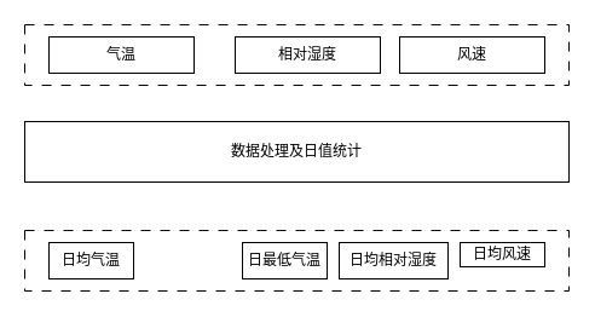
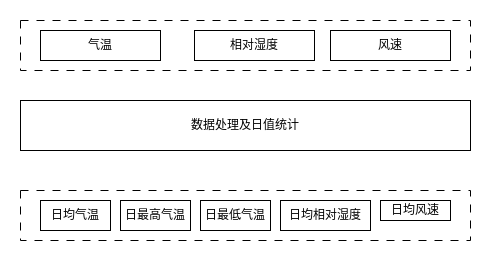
  <mxCell id="0" />
  <mxCell id="1" parent="0" />
  <mxCell id="2" value="" style="rounded=0;whiteSpace=wrap;html=1;dashed=1;dashPattern=8 8;fillColor=none;" vertex="1" parent="1"><mxGeometry x="20" y="20" width="450" height="50" as="geometry" /></mxCell>
  <mxCell id="3" value="气温" style="rounded=0;whiteSpace=wrap;html=1;fillColor=none;" vertex="1" parent="1"><mxGeometry x="40" y="30" width="120" height="30" as="geometry" /></mxCell>
  <mxCell id="4" value="相对湿度" style="rounded=0;whiteSpace=wrap;html=1;fillColor=none;" vertex="1" parent="1"><mxGeometry x="194" y="30" width="120" height="30" as="geometry" /></mxCell>
  <mxCell id="5" value="风速" style="rounded=0;whiteSpace=wrap;html=1;fillColor=none;" vertex="1" parent="1"><mxGeometry x="330" y="30" width="120" height="30" as="geometry" /></mxCell>
  <mxCell id="6" value="数据处理及日值统计" style="rounded=0;whiteSpace=wrap;html=1;fillColor=none;" vertex="1" parent="1"><mxGeometry x="20" y="100" width="450" height="50" as="geometry" /></mxCell>
  <mxCell id="7" value="" style="rounded=0;whiteSpace=wrap;html=1;dashed=1;dashPattern=8 8;fillColor=none;" vertex="1" parent="1"><mxGeometry x="20" y="190" width="450" height="50" as="geometry" /></mxCell>
  <mxCell id="8" value="日均气温" style="rounded=0;whiteSpace=wrap;html=1;fillColor=none;" vertex="1" parent="1"><mxGeometry x="40" y="200" width="70" height="30" as="geometry" /></mxCell>
+ <mxCell id="9" value="日最高气温" style="rounded=0;whiteSpace=wrap;html=1;fillColor=none;" vertex="1" parent="1"><mxGeometry x="120" y="200" width="70" height="30" as="geometry" /></mxCell>
  <mxCell id="10" value="日最低气温" style="rounded=0;whiteSpace=wrap;html=1;fillColor=none;" vertex="1" parent="1"><mxGeometry x="200" y="200" width="70" height="30" as="geometry" /></mxCell>
  <mxCell id="11" value="日均相对湿度" style="rounded=0;whiteSpace=wrap;html=1;fillColor=none;" vertex="1" parent="1"><mxGeometry x="280" y="200" width="90" height="30" as="geometry" /></mxCell>
  <mxCell id="12" value="日均风速" style="rounded=0;whiteSpace=wrap;html=1;fillColor=none;" vertex="1" parent="1"><mxGeometry x="380" y="200" width="70" height="20" as="geometry" /></mxCell>
